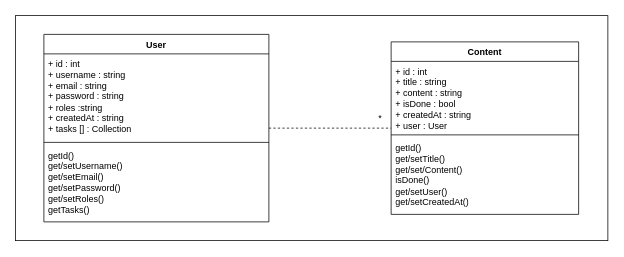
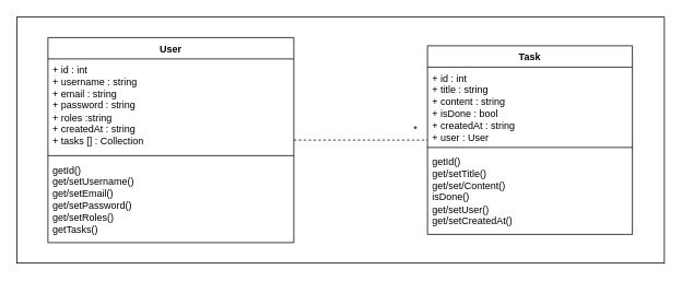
  <mxCell id="0" />
  <mxCell id="1" parent="0" />
  <mxCell id="2" value="" style="rounded=0;whiteSpace=wrap;html=1;movable=1;resizable=1;rotatable=1;deletable=1;editable=1;locked=0;connectable=1;labelBackgroundColor=none;" parent="1" vertex="1"><mxGeometry x="20" y="20" width="790" height="300" as="geometry" /></mxCell>
  <mxCell id="3" style="edgeStyle=orthogonalEdgeStyle;rounded=0;orthogonalLoop=1;jettySize=auto;html=1;endArrow=none;endFill=0;dashed=1;" parent="1" source="4" target="8" edge="1"><mxGeometry relative="1" as="geometry" /></mxCell>
  <mxCell id="4" value="User" style="swimlane;fontStyle=1;align=center;verticalAlign=top;childLayout=stackLayout;horizontal=1;startSize=26;horizontalStack=0;resizeParent=1;resizeParentMax=0;resizeLast=0;collapsible=1;marginBottom=0;whiteSpace=wrap;html=1;" parent="1" vertex="1"><mxGeometry x="58" y="45" width="300" height="250" as="geometry" /></mxCell>
  <mxCell id="5" value="&lt;div&gt;+ id : int&lt;/div&gt;&lt;div&gt;+ username : string&lt;/div&gt;&lt;div&gt;+ email : string&lt;br&gt;&lt;/div&gt;&lt;div&gt;+ password : string&lt;br&gt;&lt;/div&gt;&lt;div&gt;+ roles :string&lt;br&gt;&lt;/div&gt;&lt;div&gt;+ createdAt : string&lt;br&gt;&lt;/div&gt;&lt;div&gt;+ tasks [] : Collection&lt;br&gt;&lt;/div&gt;&lt;div&gt;&lt;br&gt;&lt;/div&gt;" style="text;strokeColor=none;fillColor=none;align=left;verticalAlign=top;spacingLeft=4;spacingRight=4;overflow=hidden;rotatable=0;points=[[0,0.5],[1,0.5]];portConstraint=eastwest;whiteSpace=wrap;html=1;" parent="4" vertex="1"><mxGeometry y="26" width="300" height="114" as="geometry" /></mxCell>
  <mxCell id="6" value="" style="line;strokeWidth=1;fillColor=none;align=left;verticalAlign=middle;spacingTop=-1;spacingLeft=3;spacingRight=3;rotatable=0;labelPosition=right;points=[];portConstraint=eastwest;strokeColor=inherit;" parent="4" vertex="1"><mxGeometry y="140" width="300" height="8" as="geometry" /></mxCell>
  <mxCell id="7" value="&lt;div&gt;getId()&lt;/div&gt;&lt;div&gt;get/setUsername()&lt;/div&gt;&lt;div&gt;get/setEmail()&lt;br&gt;&lt;/div&gt;&lt;div&gt;get/setPassword()&lt;/div&gt;&lt;div&gt;get/setRoles()&lt;/div&gt;&lt;div&gt;getTasks()&lt;br&gt;&lt;/div&gt;&lt;div&gt;&lt;br&gt;&lt;/div&gt;" style="text;strokeColor=none;fillColor=none;align=left;verticalAlign=top;spacingLeft=4;spacingRight=4;overflow=hidden;rotatable=0;points=[[0,0.5],[1,0.5]];portConstraint=eastwest;whiteSpace=wrap;html=1;strokeWidth=1;" parent="4" vertex="1"><mxGeometry y="148" width="300" height="102" as="geometry" /></mxCell>
- <mxCell id="8" value="Content" style="swimlane;fontStyle=1;align=center;verticalAlign=top;childLayout=stackLayout;horizontal=1;startSize=26;horizontalStack=0;resizeParent=1;resizeParentMax=0;resizeLast=0;collapsible=1;marginBottom=0;whiteSpace=wrap;html=1;" parent="1" vertex="1"><mxGeometry x="521" y="55" width="250" height="230" as="geometry" /></mxCell>
+ <mxCell id="8" value="Task" style="swimlane;fontStyle=1;align=center;verticalAlign=top;childLayout=stackLayout;horizontal=1;startSize=26;horizontalStack=0;resizeParent=1;resizeParentMax=0;resizeLast=0;collapsible=1;marginBottom=0;whiteSpace=wrap;html=1;" parent="1" vertex="1"><mxGeometry x="521" y="55" width="250" height="230" as="geometry" /></mxCell>
  <mxCell id="9" value="&lt;div&gt;+ id : int&lt;/div&gt;&lt;div&gt;+ title : string&lt;br&gt;&lt;/div&gt;&lt;div&gt;+ content : string&lt;br&gt;&lt;/div&gt;&lt;div&gt;+ isDone : bool&lt;/div&gt;&lt;div&gt;+ createdAt : string&lt;/div&gt;&lt;div&gt;+ user : User&lt;/div&gt;" style="text;strokeColor=none;fillColor=none;align=left;verticalAlign=top;spacingLeft=4;spacingRight=4;overflow=hidden;rotatable=0;points=[[0,0.5],[1,0.5]];portConstraint=eastwest;whiteSpace=wrap;html=1;" parent="8" vertex="1"><mxGeometry y="26" width="250" height="94" as="geometry" /></mxCell>
  <mxCell id="10" value="" style="line;strokeWidth=1;fillColor=none;align=left;verticalAlign=middle;spacingTop=-1;spacingLeft=3;spacingRight=3;rotatable=0;labelPosition=right;points=[];portConstraint=eastwest;strokeColor=inherit;" parent="8" vertex="1"><mxGeometry y="120" width="250" height="8" as="geometry" /></mxCell>
  <mxCell id="11" value="&lt;div&gt;getId()&lt;/div&gt;&lt;div&gt;get/setTitle()&lt;/div&gt;&lt;div&gt;get/set/Content()&lt;/div&gt;&lt;div&gt;isDone()&lt;/div&gt;&lt;div&gt;get/setUser()&lt;/div&gt;&lt;div&gt;get/setCreatedAt()&lt;br&gt;&lt;/div&gt;" style="text;strokeColor=none;fillColor=none;align=left;verticalAlign=top;spacingLeft=4;spacingRight=4;overflow=hidden;rotatable=0;points=[[0,0.5],[1,0.5]];portConstraint=eastwest;whiteSpace=wrap;html=1;" parent="8" vertex="1"><mxGeometry y="128" width="250" height="102" as="geometry" /></mxCell>
  <mxCell id="12" value="*" style="text;html=1;align=center;verticalAlign=middle;resizable=0;points=[];autosize=1;strokeColor=none;fillColor=none;" parent="1" vertex="1"><mxGeometry x="491" y="142" width="30" height="30" as="geometry" /></mxCell>
